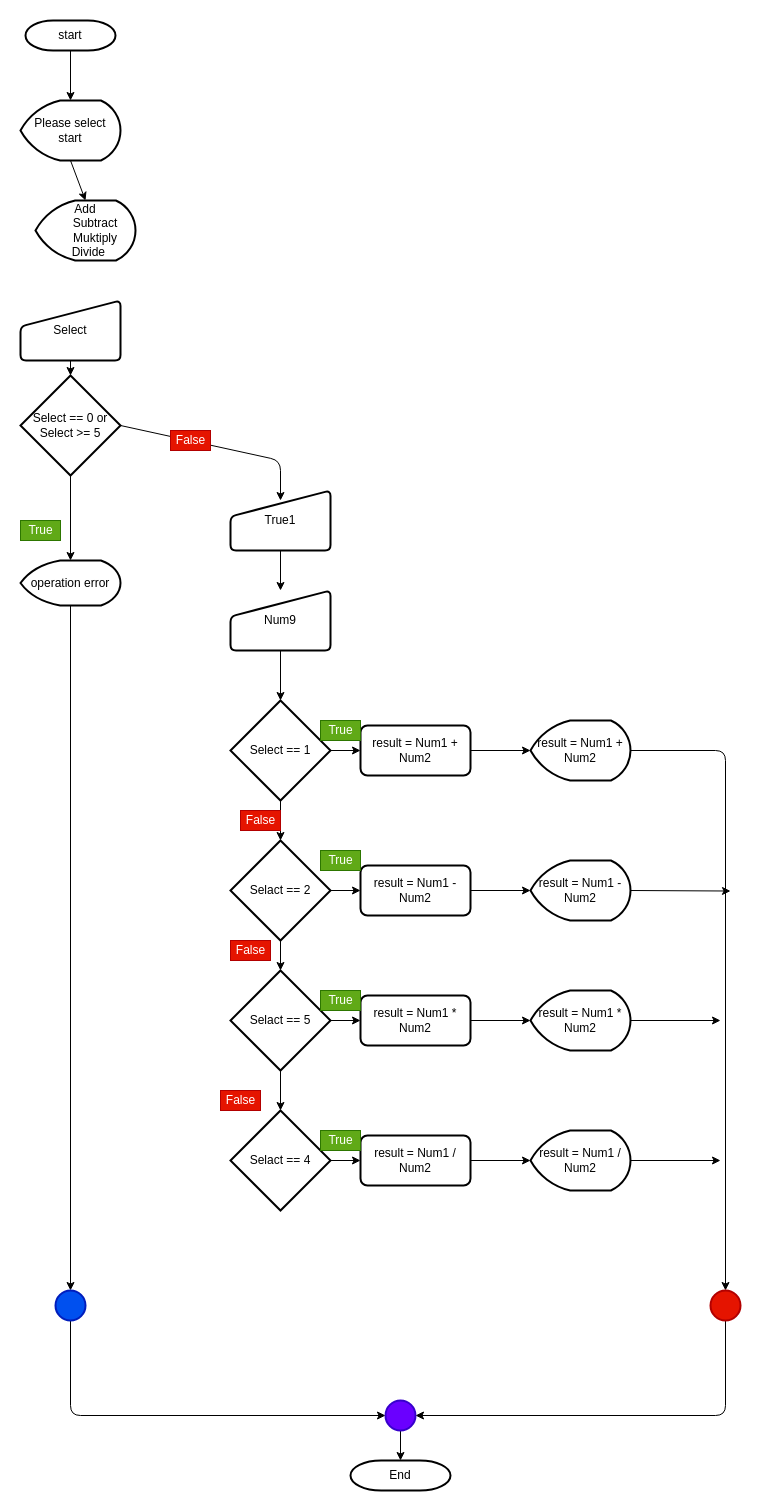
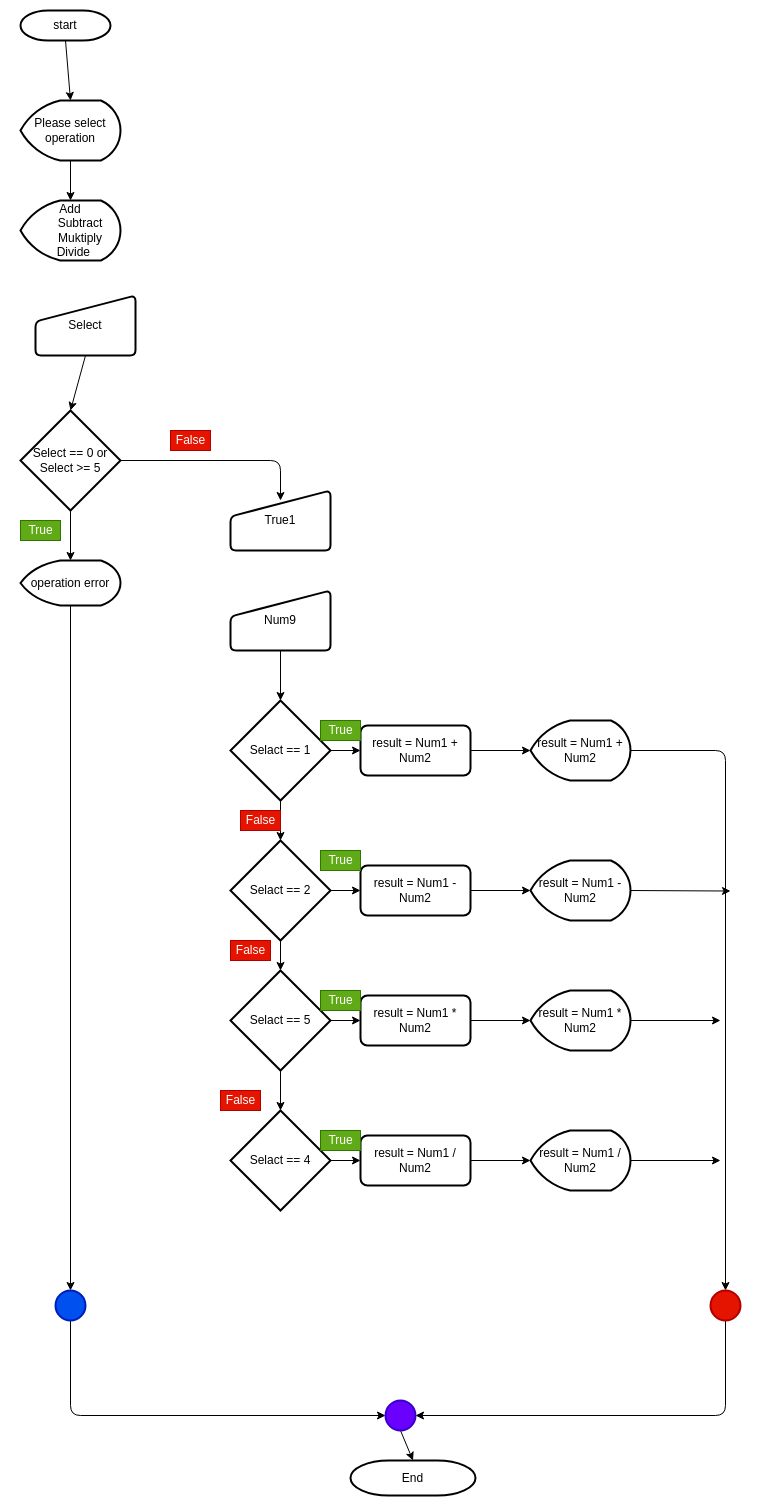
  <mxCell id="0" />
  <mxCell id="1" parent="0" />
  <mxCell id="2" style="edgeStyle=none;html=1;exitX=0.5;exitY=1;exitDx=0;exitDy=0;exitPerimeter=0;entryX=0.5;entryY=0;entryDx=0;entryDy=0;entryPerimeter=0;" edge="1" parent="1" source="3" target="5"><mxGeometry relative="1" as="geometry" /></mxCell>
- <mxCell id="3" value="start" style="strokeWidth=2;html=1;shape=mxgraph.flowchart.terminator;whiteSpace=wrap;" vertex="1" parent="1"><mxGeometry x="25" y="20" width="90" height="30" as="geometry" /></mxCell>
+ <mxCell id="3" value="start" style="strokeWidth=2;html=1;shape=mxgraph.flowchart.terminator;whiteSpace=wrap;" vertex="1" parent="1"><mxGeometry x="20" y="10" width="90" height="30" as="geometry" /></mxCell>
  <mxCell id="4" style="edgeStyle=none;html=1;exitX=0.5;exitY=1;exitDx=0;exitDy=0;exitPerimeter=0;entryX=0.5;entryY=0;entryDx=0;entryDy=0;entryPerimeter=0;" edge="1" parent="1" source="5" target="6"><mxGeometry relative="1" as="geometry" /></mxCell>
- <mxCell id="5" value="Please select start" style="strokeWidth=2;html=1;shape=mxgraph.flowchart.display;whiteSpace=wrap;" vertex="1" parent="1"><mxGeometry x="20" y="100" width="100" height="60" as="geometry" /></mxCell>
- <mxCell id="6" value="Add&lt;br&gt;&amp;nbsp; &amp;nbsp; &amp;nbsp; Subtract&lt;br&gt;&amp;nbsp; &amp;nbsp; &amp;nbsp; Muktiply&lt;br&gt;&amp;nbsp; Divide" style="strokeWidth=2;html=1;shape=mxgraph.flowchart.display;whiteSpace=wrap;" vertex="1" parent="1"><mxGeometry x="35" y="200" width="100" height="60" as="geometry" /></mxCell>
+ <mxCell id="5" value="Please select operation" style="strokeWidth=2;html=1;shape=mxgraph.flowchart.display;whiteSpace=wrap;" vertex="1" parent="1"><mxGeometry x="20" y="100" width="100" height="60" as="geometry" /></mxCell>
+ <mxCell id="6" value="Add&lt;br&gt;&amp;nbsp; &amp;nbsp; &amp;nbsp; Subtract&lt;br&gt;&amp;nbsp; &amp;nbsp; &amp;nbsp; Muktiply&lt;br&gt;&amp;nbsp; Divide" style="strokeWidth=2;html=1;shape=mxgraph.flowchart.display;whiteSpace=wrap;" vertex="1" parent="1"><mxGeometry x="20" y="200" width="100" height="60" as="geometry" /></mxCell>
  <mxCell id="7" style="edgeStyle=none;html=1;exitX=0.5;exitY=1;exitDx=0;exitDy=0;entryX=0.5;entryY=0;entryDx=0;entryDy=0;entryPerimeter=0;" edge="1" parent="1" source="8" target="11"><mxGeometry relative="1" as="geometry" /></mxCell>
- <mxCell id="8" value="Select" style="html=1;strokeWidth=2;shape=manualInput;whiteSpace=wrap;rounded=1;size=26;arcSize=11;" vertex="1" parent="1"><mxGeometry x="20" y="300" width="100" height="60" as="geometry" /></mxCell>
+ <mxCell id="8" value="Select" style="html=1;strokeWidth=2;shape=manualInput;whiteSpace=wrap;rounded=1;size=26;arcSize=11;" vertex="1" parent="1"><mxGeometry x="35" y="295" width="100" height="60" as="geometry" /></mxCell>
  <mxCell id="9" style="edgeStyle=none;html=1;exitX=0.5;exitY=1;exitDx=0;exitDy=0;exitPerimeter=0;entryX=0.5;entryY=0;entryDx=0;entryDy=0;entryPerimeter=0;" edge="1" parent="1" source="11" target="13"><mxGeometry relative="1" as="geometry" /></mxCell>
  <mxCell id="10" style="edgeStyle=none;html=1;exitX=1;exitY=0.5;exitDx=0;exitDy=0;exitPerimeter=0;entryX=0.5;entryY=0.167;entryDx=0;entryDy=0;entryPerimeter=0;" edge="1" parent="1" source="11" target="19"><mxGeometry relative="1" as="geometry"><Array as="points"><mxPoint x="280" y="460" /></Array></mxGeometry></mxCell>
- <mxCell id="11" value="Select == 0 or Select &gt;= 5" style="strokeWidth=2;html=1;shape=mxgraph.flowchart.decision;whiteSpace=wrap;" vertex="1" parent="1"><mxGeometry x="20" y="375" width="100" height="100" as="geometry" /></mxCell>
+ <mxCell id="11" value="Select == 0 or Select &gt;= 5" style="strokeWidth=2;html=1;shape=mxgraph.flowchart.decision;whiteSpace=wrap;" vertex="1" parent="1"><mxGeometry x="20" y="410" width="100" height="100" as="geometry" /></mxCell>
  <mxCell id="12" style="edgeStyle=none;html=1;exitX=0.5;exitY=1;exitDx=0;exitDy=0;exitPerimeter=0;entryX=0.5;entryY=0;entryDx=0;entryDy=0;entryPerimeter=0;" edge="1" parent="1" source="13" target="53"><mxGeometry relative="1" as="geometry" /></mxCell>
  <mxCell id="13" value="operation error" style="strokeWidth=2;html=1;shape=mxgraph.flowchart.display;whiteSpace=wrap;" vertex="1" parent="1"><mxGeometry x="20" y="560" width="100" height="45" as="geometry" /></mxCell>
  <mxCell id="14" value="True" style="text;html=1;align=center;verticalAlign=middle;resizable=0;points=[];autosize=1;strokeColor=#2D7600;fillColor=#60a917;fontColor=#ffffff;" vertex="1" parent="1"><mxGeometry x="20" y="520" width="40" height="20" as="geometry" /></mxCell>
- <mxCell id="15" value="End" style="strokeWidth=2;html=1;shape=mxgraph.flowchart.terminator;whiteSpace=wrap;" vertex="1" parent="1"><mxGeometry x="350" y="1460" width="100" height="30" as="geometry" /></mxCell>
+ <mxCell id="15" value="End" style="strokeWidth=2;html=1;shape=mxgraph.flowchart.terminator;whiteSpace=wrap;" vertex="1" parent="1"><mxGeometry x="350" y="1460" width="125" height="35" as="geometry" /></mxCell>
  <mxCell id="16" style="edgeStyle=none;html=1;exitX=0.5;exitY=1;exitDx=0;exitDy=0;exitPerimeter=0;entryX=0.5;entryY=0;entryDx=0;entryDy=0;entryPerimeter=0;" edge="1" parent="1" source="17" target="15"><mxGeometry relative="1" as="geometry" /></mxCell>
  <mxCell id="17" value="" style="strokeWidth=2;html=1;shape=mxgraph.flowchart.start_2;whiteSpace=wrap;fillColor=#6a00ff;fontColor=#ffffff;strokeColor=#3700CC;" vertex="1" parent="1"><mxGeometry x="385" y="1400" width="30" height="30" as="geometry" /></mxCell>
- <mxCell id="18" style="edgeStyle=none;html=1;exitX=0.5;exitY=1;exitDx=0;exitDy=0;entryX=0.5;entryY=0;entryDx=0;entryDy=0;" edge="1" parent="1" source="19" target="21"><mxGeometry relative="1" as="geometry" /></mxCell>
  <mxCell id="19" value="True1" style="html=1;strokeWidth=2;shape=manualInput;whiteSpace=wrap;rounded=1;size=26;arcSize=11;" vertex="1" parent="1"><mxGeometry x="230" y="490" width="100" height="60" as="geometry" /></mxCell>
  <mxCell id="20" style="edgeStyle=none;html=1;exitX=0.5;exitY=1;exitDx=0;exitDy=0;entryX=0.5;entryY=0;entryDx=0;entryDy=0;entryPerimeter=0;" edge="1" parent="1" source="21" target="25"><mxGeometry relative="1" as="geometry" /></mxCell>
  <mxCell id="21" value="Num9" style="html=1;strokeWidth=2;shape=manualInput;whiteSpace=wrap;rounded=1;size=26;arcSize=11;" vertex="1" parent="1"><mxGeometry x="230" y="590" width="100" height="60" as="geometry" /></mxCell>
  <mxCell id="22" value="False" style="text;html=1;align=center;verticalAlign=middle;resizable=0;points=[];autosize=1;strokeColor=#B20000;fillColor=#e51400;fontColor=#ffffff;" vertex="1" parent="1"><mxGeometry x="170" y="430" width="40" height="20" as="geometry" /></mxCell>
  <mxCell id="23" style="edgeStyle=none;html=1;exitX=1;exitY=0.5;exitDx=0;exitDy=0;exitPerimeter=0;entryX=0;entryY=0.5;entryDx=0;entryDy=0;" edge="1" parent="1" source="25" target="35"><mxGeometry relative="1" as="geometry" /></mxCell>
  <mxCell id="24" style="edgeStyle=none;html=1;exitX=0.5;exitY=1;exitDx=0;exitDy=0;exitPerimeter=0;entryX=0.5;entryY=0;entryDx=0;entryDy=0;entryPerimeter=0;" edge="1" parent="1" source="25" target="28"><mxGeometry relative="1" as="geometry" /></mxCell>
- <mxCell id="25" value="Select == 1" style="strokeWidth=2;html=1;shape=mxgraph.flowchart.decision;whiteSpace=wrap;" vertex="1" parent="1"><mxGeometry x="230" y="700" width="100" height="100" as="geometry" /></mxCell>
+ <mxCell id="25" value="Selact == 1" style="strokeWidth=2;html=1;shape=mxgraph.flowchart.decision;whiteSpace=wrap;" vertex="1" parent="1"><mxGeometry x="230" y="700" width="100" height="100" as="geometry" /></mxCell>
  <mxCell id="26" style="edgeStyle=none;html=1;exitX=1;exitY=0.5;exitDx=0;exitDy=0;exitPerimeter=0;entryX=0;entryY=0.5;entryDx=0;entryDy=0;" edge="1" parent="1" source="28" target="37"><mxGeometry relative="1" as="geometry" /></mxCell>
  <mxCell id="27" style="edgeStyle=none;html=1;exitX=0.5;exitY=1;exitDx=0;exitDy=0;exitPerimeter=0;entryX=0.5;entryY=0;entryDx=0;entryDy=0;entryPerimeter=0;" edge="1" parent="1" source="28" target="31"><mxGeometry relative="1" as="geometry" /></mxCell>
  <mxCell id="28" value="Selact == 2" style="strokeWidth=2;html=1;shape=mxgraph.flowchart.decision;whiteSpace=wrap;" vertex="1" parent="1"><mxGeometry x="230" y="840" width="100" height="100" as="geometry" /></mxCell>
  <mxCell id="29" style="edgeStyle=none;html=1;exitX=1;exitY=0.5;exitDx=0;exitDy=0;exitPerimeter=0;entryX=0;entryY=0.5;entryDx=0;entryDy=0;" edge="1" parent="1" source="31" target="39"><mxGeometry relative="1" as="geometry" /></mxCell>
  <mxCell id="30" style="edgeStyle=none;html=1;exitX=0.5;exitY=1;exitDx=0;exitDy=0;exitPerimeter=0;entryX=0.5;entryY=0;entryDx=0;entryDy=0;entryPerimeter=0;" edge="1" parent="1" source="31" target="33"><mxGeometry relative="1" as="geometry" /></mxCell>
  <mxCell id="31" value="Selact == 5" style="strokeWidth=2;html=1;shape=mxgraph.flowchart.decision;whiteSpace=wrap;" vertex="1" parent="1"><mxGeometry x="230" y="970" width="100" height="100" as="geometry" /></mxCell>
  <mxCell id="32" style="edgeStyle=none;html=1;exitX=1;exitY=0.5;exitDx=0;exitDy=0;exitPerimeter=0;entryX=0;entryY=0.5;entryDx=0;entryDy=0;" edge="1" parent="1" source="33" target="41"><mxGeometry relative="1" as="geometry" /></mxCell>
  <mxCell id="33" value="Selact == 4" style="strokeWidth=2;html=1;shape=mxgraph.flowchart.decision;whiteSpace=wrap;" vertex="1" parent="1"><mxGeometry x="230" y="1110" width="100" height="100" as="geometry" /></mxCell>
  <mxCell id="34" style="edgeStyle=none;html=1;exitX=1;exitY=0.5;exitDx=0;exitDy=0;entryX=0;entryY=0.5;entryDx=0;entryDy=0;entryPerimeter=0;" edge="1" parent="1" source="35" target="43"><mxGeometry relative="1" as="geometry" /></mxCell>
  <mxCell id="35" value="result = Num1 + Num2" style="rounded=1;whiteSpace=wrap;html=1;absoluteArcSize=1;arcSize=14;strokeWidth=2;" vertex="1" parent="1"><mxGeometry x="360" y="725" width="110" height="50" as="geometry" /></mxCell>
  <mxCell id="36" style="edgeStyle=none;html=1;exitX=1;exitY=0.5;exitDx=0;exitDy=0;entryX=0;entryY=0.5;entryDx=0;entryDy=0;entryPerimeter=0;" edge="1" parent="1" source="37" target="45"><mxGeometry relative="1" as="geometry" /></mxCell>
  <mxCell id="37" value="result = Num1 - Num2" style="rounded=1;whiteSpace=wrap;html=1;absoluteArcSize=1;arcSize=14;strokeWidth=2;" vertex="1" parent="1"><mxGeometry x="360" y="865" width="110" height="50" as="geometry" /></mxCell>
  <mxCell id="38" style="edgeStyle=none;html=1;exitX=1;exitY=0.5;exitDx=0;exitDy=0;entryX=0;entryY=0.5;entryDx=0;entryDy=0;entryPerimeter=0;" edge="1" parent="1" source="39" target="47"><mxGeometry relative="1" as="geometry" /></mxCell>
  <mxCell id="39" value="result = Num1 * Num2" style="rounded=1;whiteSpace=wrap;html=1;absoluteArcSize=1;arcSize=14;strokeWidth=2;" vertex="1" parent="1"><mxGeometry x="360" y="995" width="110" height="50" as="geometry" /></mxCell>
  <mxCell id="40" style="edgeStyle=none;html=1;exitX=1;exitY=0.5;exitDx=0;exitDy=0;entryX=0;entryY=0.5;entryDx=0;entryDy=0;entryPerimeter=0;" edge="1" parent="1" source="41" target="49"><mxGeometry relative="1" as="geometry" /></mxCell>
  <mxCell id="41" value="result = Num1 / Num2" style="rounded=1;whiteSpace=wrap;html=1;absoluteArcSize=1;arcSize=14;strokeWidth=2;" vertex="1" parent="1"><mxGeometry x="360" y="1135" width="110" height="50" as="geometry" /></mxCell>
  <mxCell id="42" style="edgeStyle=none;html=1;exitX=1;exitY=0.5;exitDx=0;exitDy=0;exitPerimeter=0;entryX=0.5;entryY=0;entryDx=0;entryDy=0;entryPerimeter=0;" edge="1" parent="1" source="43" target="51"><mxGeometry relative="1" as="geometry"><Array as="points"><mxPoint x="725" y="750" /></Array></mxGeometry></mxCell>
  <mxCell id="43" value="result = Num1 + Num2" style="strokeWidth=2;html=1;shape=mxgraph.flowchart.display;whiteSpace=wrap;" vertex="1" parent="1"><mxGeometry x="530" y="720" width="100" height="60" as="geometry" /></mxCell>
  <mxCell id="44" style="edgeStyle=none;html=1;exitX=1;exitY=0.5;exitDx=0;exitDy=0;exitPerimeter=0;" edge="1" parent="1" source="45"><mxGeometry relative="1" as="geometry"><mxPoint x="730" y="890.526" as="targetPoint" /></mxGeometry></mxCell>
  <mxCell id="45" value="result = Num1 - Num2" style="strokeWidth=2;html=1;shape=mxgraph.flowchart.display;whiteSpace=wrap;" vertex="1" parent="1"><mxGeometry x="530" y="860" width="100" height="60" as="geometry" /></mxCell>
  <mxCell id="46" style="edgeStyle=none;html=1;exitX=1;exitY=0.5;exitDx=0;exitDy=0;exitPerimeter=0;" edge="1" parent="1" source="47"><mxGeometry relative="1" as="geometry"><mxPoint x="720" y="1020" as="targetPoint" /></mxGeometry></mxCell>
  <mxCell id="47" value="result = Num1 * Num2" style="strokeWidth=2;html=1;shape=mxgraph.flowchart.display;whiteSpace=wrap;" vertex="1" parent="1"><mxGeometry x="530" y="990" width="100" height="60" as="geometry" /></mxCell>
  <mxCell id="48" style="edgeStyle=none;html=1;exitX=1;exitY=0.5;exitDx=0;exitDy=0;exitPerimeter=0;" edge="1" parent="1" source="49"><mxGeometry relative="1" as="geometry"><mxPoint x="720" y="1160" as="targetPoint" /></mxGeometry></mxCell>
  <mxCell id="49" value="result = Num1 / Num2" style="strokeWidth=2;html=1;shape=mxgraph.flowchart.display;whiteSpace=wrap;" vertex="1" parent="1"><mxGeometry x="530" y="1130" width="100" height="60" as="geometry" /></mxCell>
  <mxCell id="50" style="edgeStyle=none;html=1;exitX=0.5;exitY=1;exitDx=0;exitDy=0;exitPerimeter=0;entryX=1;entryY=0.5;entryDx=0;entryDy=0;entryPerimeter=0;" edge="1" parent="1" source="51" target="17"><mxGeometry relative="1" as="geometry"><Array as="points"><mxPoint x="725" y="1415" /></Array></mxGeometry></mxCell>
  <mxCell id="51" value="" style="strokeWidth=2;html=1;shape=mxgraph.flowchart.start_2;whiteSpace=wrap;fillColor=#e51400;fontColor=#ffffff;strokeColor=#B20000;" vertex="1" parent="1"><mxGeometry x="710" y="1290" width="30" height="30" as="geometry" /></mxCell>
  <mxCell id="52" style="edgeStyle=none;html=1;exitX=0.5;exitY=1;exitDx=0;exitDy=0;exitPerimeter=0;entryX=0;entryY=0.5;entryDx=0;entryDy=0;entryPerimeter=0;" edge="1" parent="1" source="53" target="17"><mxGeometry relative="1" as="geometry"><Array as="points"><mxPoint x="70" y="1415" /></Array></mxGeometry></mxCell>
  <mxCell id="53" value="" style="strokeWidth=2;html=1;shape=mxgraph.flowchart.start_2;whiteSpace=wrap;fillColor=#0050ef;fontColor=#ffffff;strokeColor=#001DBC;" vertex="1" parent="1"><mxGeometry x="55" y="1290" width="30" height="30" as="geometry" /></mxCell>
  <mxCell id="54" value="True" style="text;html=1;align=center;verticalAlign=middle;resizable=0;points=[];autosize=1;strokeColor=#2D7600;fillColor=#60a917;fontColor=#ffffff;" vertex="1" parent="1"><mxGeometry x="320" y="720" width="40" height="20" as="geometry" /></mxCell>
  <mxCell id="55" value="True" style="text;html=1;align=center;verticalAlign=middle;resizable=0;points=[];autosize=1;strokeColor=#2D7600;fillColor=#60a917;fontColor=#ffffff;" vertex="1" parent="1"><mxGeometry x="320" y="850" width="40" height="20" as="geometry" /></mxCell>
  <mxCell id="56" value="True" style="text;html=1;align=center;verticalAlign=middle;resizable=0;points=[];autosize=1;strokeColor=#2D7600;fillColor=#60a917;fontColor=#ffffff;" vertex="1" parent="1"><mxGeometry x="320" y="990" width="40" height="20" as="geometry" /></mxCell>
  <mxCell id="57" value="True" style="text;html=1;align=center;verticalAlign=middle;resizable=0;points=[];autosize=1;strokeColor=#2D7600;fillColor=#60a917;fontColor=#ffffff;" vertex="1" parent="1"><mxGeometry x="320" y="1130" width="40" height="20" as="geometry" /></mxCell>
  <mxCell id="58" value="False" style="text;html=1;align=center;verticalAlign=middle;resizable=0;points=[];autosize=1;strokeColor=#B20000;fillColor=#e51400;fontColor=#ffffff;" vertex="1" parent="1"><mxGeometry x="240" y="810" width="40" height="20" as="geometry" /></mxCell>
  <mxCell id="59" value="False" style="text;html=1;align=center;verticalAlign=middle;resizable=0;points=[];autosize=1;strokeColor=#B20000;fillColor=#e51400;fontColor=#ffffff;" vertex="1" parent="1"><mxGeometry x="230" y="940" width="40" height="20" as="geometry" /></mxCell>
  <mxCell id="60" value="False" style="text;html=1;align=center;verticalAlign=middle;resizable=0;points=[];autosize=1;strokeColor=#B20000;fillColor=#e51400;fontColor=#ffffff;" vertex="1" parent="1"><mxGeometry x="220" y="1090" width="40" height="20" as="geometry" /></mxCell>
